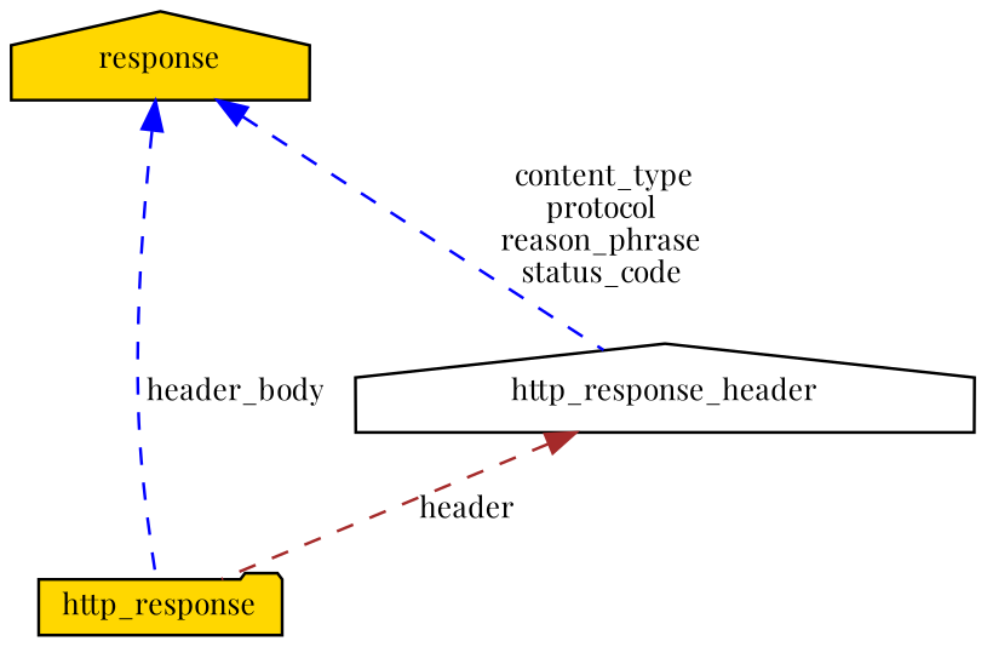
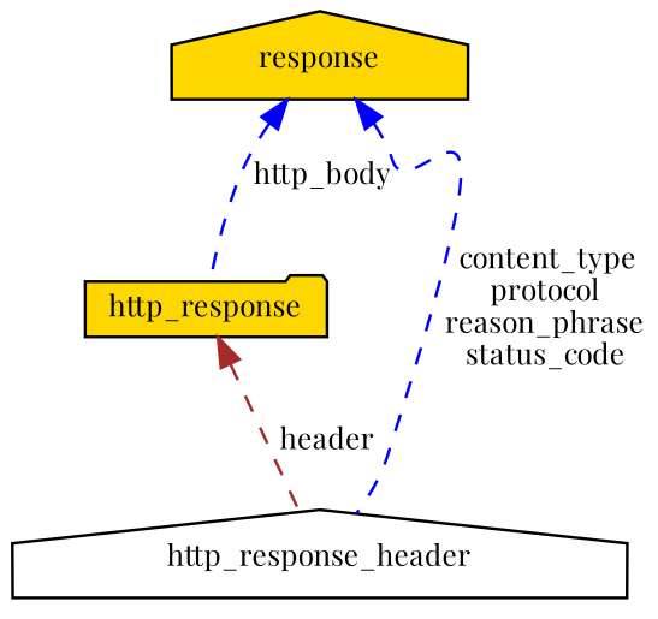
  digraph {
    fontname="Playfair Display"
    node [color=black fillcolor=gold fontname="Playfair Display" fontsize=10 shape=house style=filled]
    edge [color=blue dir=back fontname="Playfair Display" fontsize=10 labelfontname=Helvetica labelfontsize=10 style=dashed]
    n1 [fontcolor=black height=0.2 label=http_response shape=folder width=0.4]
    n2 [height=0.2 label=response width=0.4]
    n3 [fillcolor=white height=0.2 label=http_response_header width=0.4]
-   n2 -> n1 [label=" header_body"]
+   n2 -> n1 [label=" http_body"]
    n2 -> n3 [label=" content_type\nprotocol\nreason_phrase\nstatus_code"]
-   n3 -> n1 [color=brown label=" header"]
+   n1 -> n3 [color=brown label=" header"]
  }
